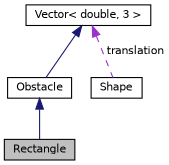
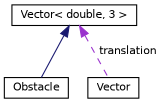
  digraph {
    node [color=black fillcolor=white fontname=Helvetica fontsize=10 shape=record style=filled]
    edge [color=midnightblue dir=back fontname=Helvetica fontsize=10 labelfontname=Helvetica labelfontsize=10 style=solid]
-   n1 [fillcolor=grey75 fontcolor=black height=0.2 label=Rectangle width=0.4]
    n2 [height=0.2 label=Obstacle width=0.4]
-   n3 [height=0.2 label=Shape width=0.4]
+   n3 [height=0.2 label=Vector width=0.4]
    n4 [height=0.2 label="Vector\< double, 3 \>" width=0.4]
-   n2 -> n1
    n4 -> n2
    n4 -> n3 [color=darkorchid3 label=" translation" style=dashed]
  }
